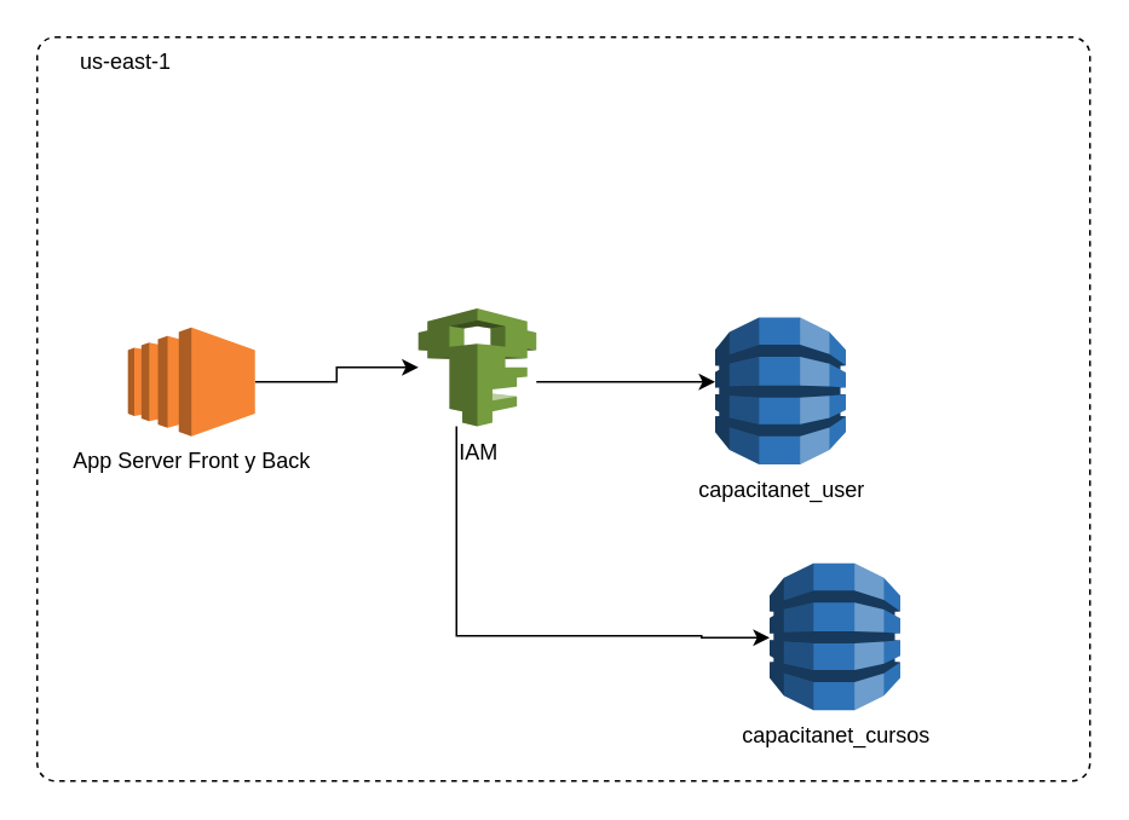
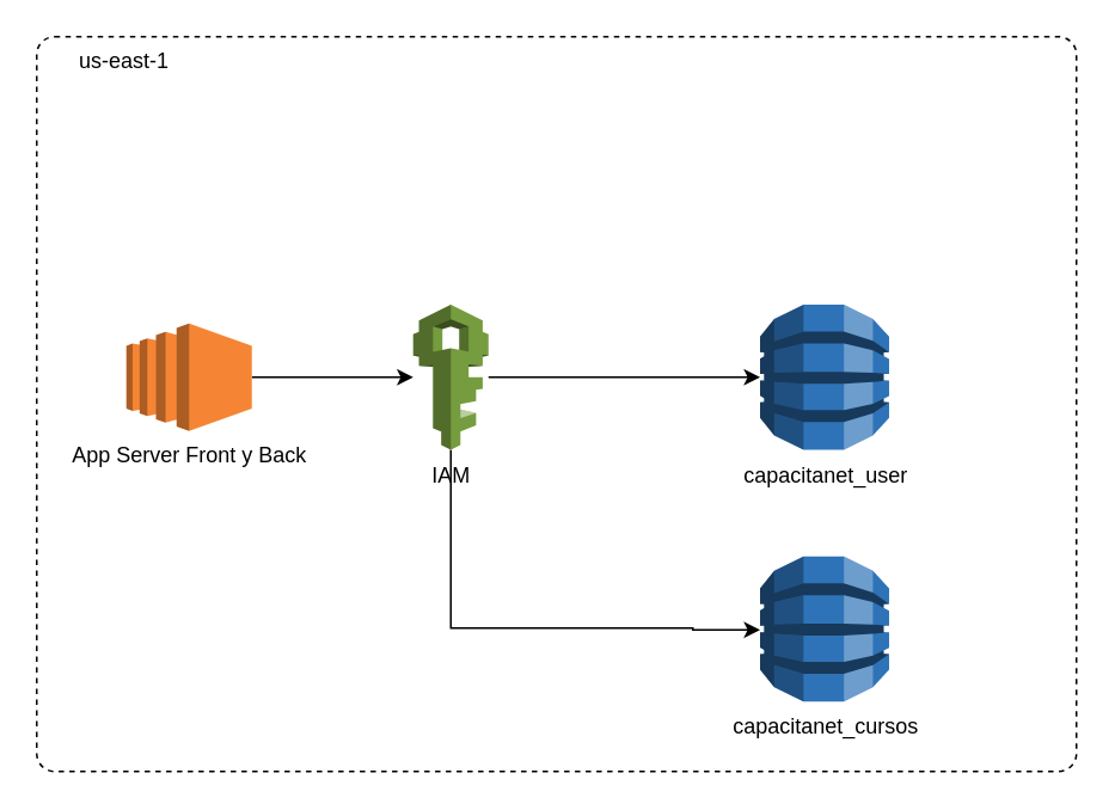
  <mxCell id="0" />
  <mxCell id="1" parent="0" />
  <mxCell id="2" value="&lt;span class=&quot;_awsc-region-menu-item-region_19wjc_1363&quot; style=&quot;pointer-events: none; display: flex; justify-content: space-between; width: 284px; padding-left: 12px;&quot;&gt;&lt;span class=&quot;_awsc-region-menu-item-region__code_19wjc_1363&quot; style=&quot;padding-left: 10px; pointer-events: none;&quot;&gt;us-east-1&lt;/span&gt;&lt;/span&gt;" style="html=1;align=left;verticalAlign=top;rounded=1;absoluteArcSize=1;arcSize=20;dashed=1;whiteSpace=wrap;" vertex="1" parent="1"><mxGeometry x="20" y="20" width="580" height="410" as="geometry" /></mxCell>
  <mxCell id="3" style="edgeStyle=orthogonalEdgeStyle;rounded=0;orthogonalLoop=1;jettySize=auto;html=1;" edge="1" parent="1" source="4" target="9"><mxGeometry relative="1" as="geometry" /></mxCell>
  <mxCell id="4" value="App Server Front y Back" style="outlineConnect=0;dashed=0;verticalLabelPosition=bottom;verticalAlign=top;align=center;html=1;shape=mxgraph.aws3.ec2;fillColor=#F58534;gradientColor=none;" vertex="1" parent="1"><mxGeometry x="70" y="180" width="70" height="60" as="geometry" /></mxCell>
  <mxCell id="5" value="capacitanet_cursos" style="outlineConnect=0;dashed=0;verticalLabelPosition=bottom;verticalAlign=top;align=center;html=1;shape=mxgraph.aws3.dynamo_db;fillColor=#2E73B8;gradientColor=none;" vertex="1" parent="1"><mxGeometry x="423.5" y="310" width="72" height="81" as="geometry" /></mxCell>
- <mxCell id="6" value="capacitanet_user" style="outlineConnect=0;dashed=0;verticalLabelPosition=bottom;verticalAlign=top;align=center;html=1;shape=mxgraph.aws3.dynamo_db;fillColor=#2E73B8;gradientColor=none;" vertex="1" parent="1"><mxGeometry x="393.5" y="174.5" width="72" height="81" as="geometry" /></mxCell>
+ <mxCell id="6" value="capacitanet_user" style="outlineConnect=0;dashed=0;verticalLabelPosition=bottom;verticalAlign=top;align=center;html=1;shape=mxgraph.aws3.dynamo_db;fillColor=#2E73B8;gradientColor=none;" vertex="1" parent="1"><mxGeometry x="423.5" y="169.5" width="72" height="81" as="geometry" /></mxCell>
  <mxCell id="7" style="edgeStyle=orthogonalEdgeStyle;rounded=0;orthogonalLoop=1;jettySize=auto;html=1;" edge="1" parent="1" source="9" target="6"><mxGeometry relative="1" as="geometry"><Array as="points"><mxPoint x="340" y="210" /><mxPoint x="340" y="210" /></Array></mxGeometry></mxCell>
  <mxCell id="8" style="edgeStyle=orthogonalEdgeStyle;rounded=0;orthogonalLoop=1;jettySize=auto;html=1;" edge="1" parent="1" source="9" target="5"><mxGeometry relative="1" as="geometry"><Array as="points"><mxPoint x="251" y="350" /><mxPoint x="386" y="350" /><mxPoint x="386" y="351" /></Array></mxGeometry></mxCell>
- <mxCell id="9" value="IAM&lt;div&gt;&lt;br&gt;&lt;/div&gt;" style="outlineConnect=0;dashed=0;verticalLabelPosition=bottom;verticalAlign=top;align=center;html=1;shape=mxgraph.aws3.iam;fillColor=#759C3E;gradientColor=none;" vertex="1" parent="1"><mxGeometry x="230" y="169.5" width="65" height="65" as="geometry" /></mxCell>
+ <mxCell id="9" value="IAM&lt;div&gt;&lt;br&gt;&lt;/div&gt;" style="outlineConnect=0;dashed=0;verticalLabelPosition=bottom;verticalAlign=top;align=center;html=1;shape=mxgraph.aws3.iam;fillColor=#759C3E;gradientColor=none;" vertex="1" parent="1"><mxGeometry x="230" y="169.5" width="42" height="81" as="geometry" /></mxCell>
